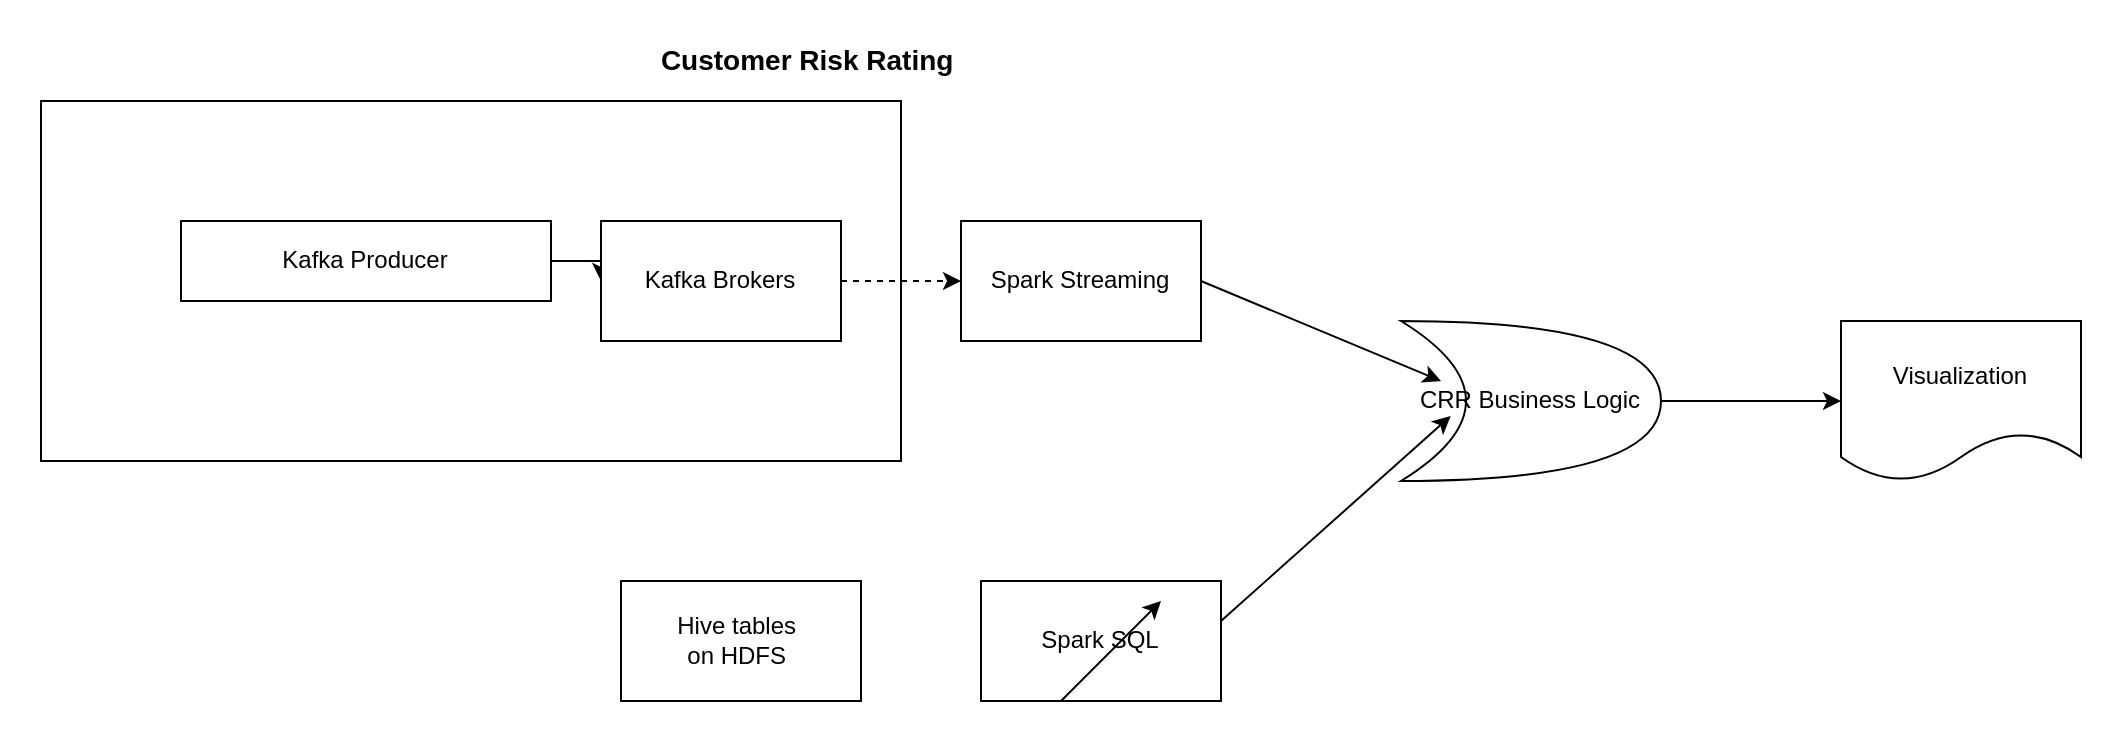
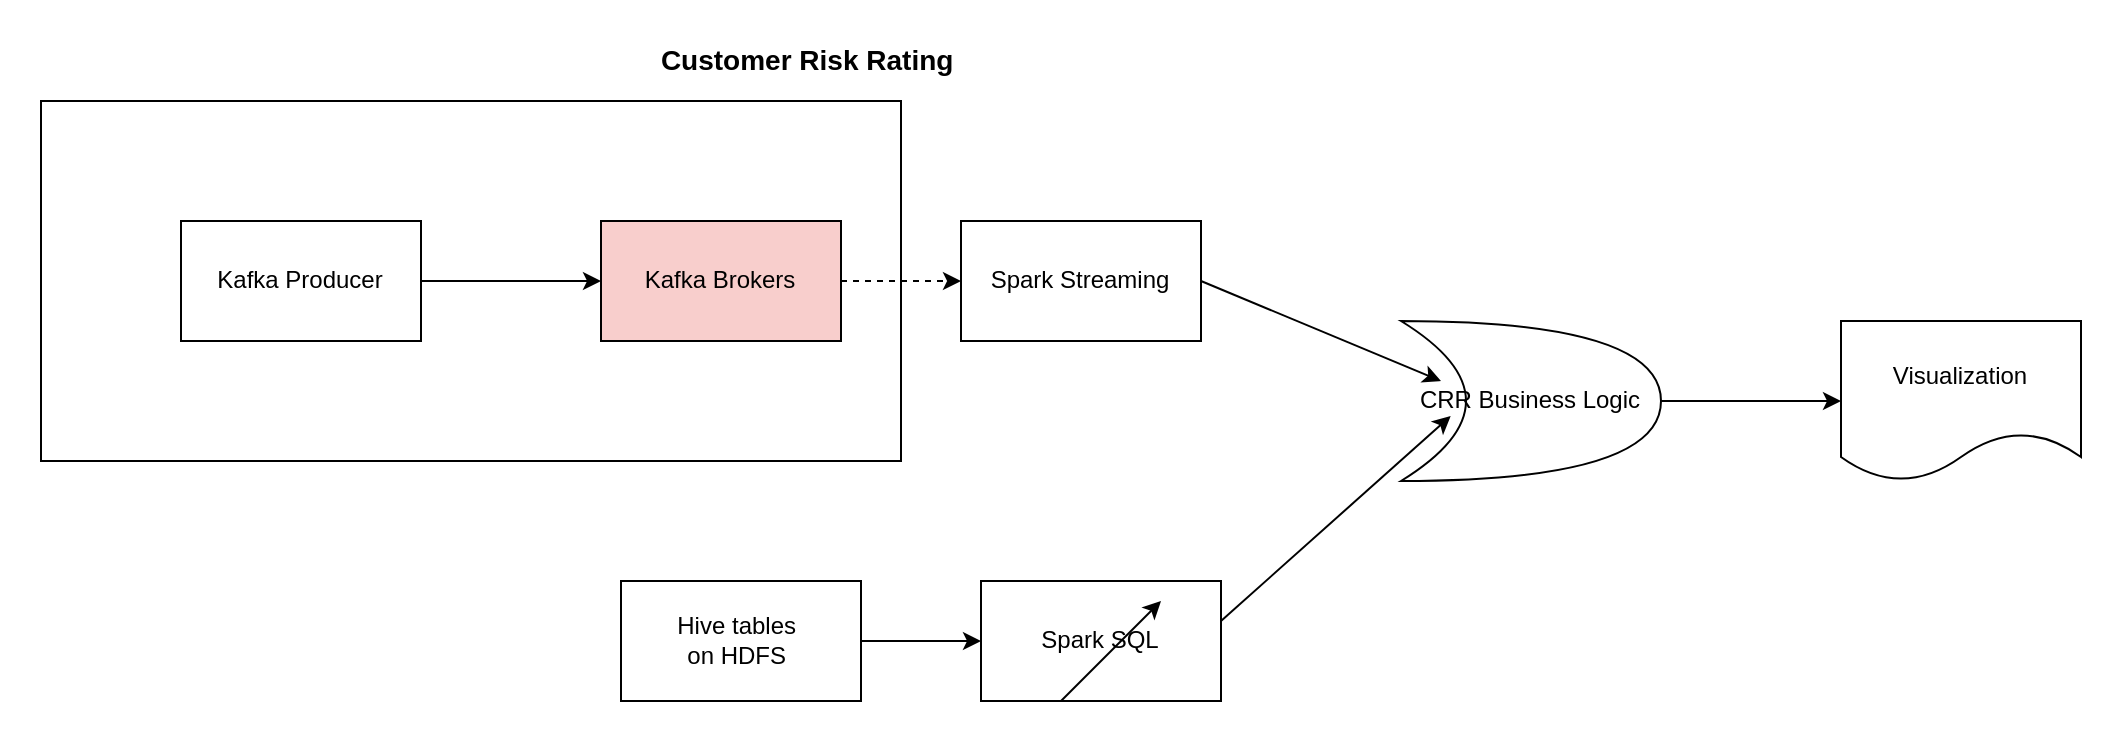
  <mxCell id="0" />
  <mxCell id="1" parent="0" />
  <mxCell id="2" value="" style="rounded=0;whiteSpace=wrap;html=1;" vertex="1" parent="1"><mxGeometry x="20" y="50" width="430" height="180" as="geometry" /></mxCell>
  <mxCell id="3" style="edgeStyle=orthogonalEdgeStyle;rounded=0;orthogonalLoop=1;jettySize=auto;html=1;exitX=1;exitY=0.5;exitDx=0;exitDy=0;entryX=0;entryY=0.5;entryDx=0;entryDy=0;" edge="1" parent="1" source="4" target="7"><mxGeometry relative="1" as="geometry" /></mxCell>
- <mxCell id="4" value="Kafka Producer" style="rounded=0;whiteSpace=wrap;html=1;" parent="1" vertex="1"><mxGeometry x="90" y="110" width="185" height="40" as="geometry" /></mxCell>
+ <mxCell id="4" value="Kafka Producer" style="rounded=0;whiteSpace=wrap;html=1;" parent="1" vertex="1"><mxGeometry x="90" y="110" width="120" height="60" as="geometry" /></mxCell>
  <mxCell id="5" value="&lt;b&gt;&lt;font style=&quot;font-size: 14px&quot;&gt;Customer Risk Rating&amp;nbsp;&lt;/font&gt;&lt;/b&gt;" style="text;html=1;align=center;verticalAlign=middle;resizable=0;points=[];autosize=1;" vertex="1" parent="1"><mxGeometry x="320" y="20" width="170" height="20" as="geometry" /></mxCell>
  <mxCell id="6" style="edgeStyle=orthogonalEdgeStyle;rounded=0;orthogonalLoop=1;jettySize=auto;html=1;exitX=1;exitY=0.5;exitDx=0;exitDy=0;entryX=0;entryY=0.5;entryDx=0;entryDy=0;dashed=1;" edge="1" parent="1" source="7" target="8"><mxGeometry relative="1" as="geometry" /></mxCell>
- <mxCell id="7" value="Kafka Brokers" style="rounded=0;whiteSpace=wrap;html=1;" vertex="1" parent="1"><mxGeometry x="300" y="110" width="120" height="60" as="geometry" /></mxCell>
+ <mxCell id="7" value="Kafka Brokers" style="rounded=0;whiteSpace=wrap;html=1;fillColor=#f8cecc;" vertex="1" parent="1"><mxGeometry x="300" y="110" width="120" height="60" as="geometry" /></mxCell>
  <mxCell id="8" value="Spark Streaming" style="rounded=0;whiteSpace=wrap;html=1;" vertex="1" parent="1"><mxGeometry x="480" y="110" width="120" height="60" as="geometry" /></mxCell>
+ <mxCell id="9" style="edgeStyle=orthogonalEdgeStyle;rounded=0;orthogonalLoop=1;jettySize=auto;html=1;exitX=1;exitY=0.5;exitDx=0;exitDy=0;entryX=0;entryY=0.5;entryDx=0;entryDy=0;" edge="1" parent="1" source="10" target="16"><mxGeometry relative="1" as="geometry" /></mxCell>
  <mxCell id="10" value="Hive tables&amp;nbsp;&lt;br&gt;on HDFS&amp;nbsp;" style="rounded=0;whiteSpace=wrap;html=1;" vertex="1" parent="1"><mxGeometry x="310" y="290" width="120" height="60" as="geometry" /></mxCell>
  <mxCell id="11" value="" style="endArrow=classic;html=1;exitX=1;exitY=0.5;exitDx=0;exitDy=0;" edge="1" parent="1" source="8"><mxGeometry width="50" height="50" relative="1" as="geometry"><mxPoint x="650" y="190" as="sourcePoint" /><mxPoint x="720" y="190" as="targetPoint" /></mxGeometry></mxCell>
  <mxCell id="12" style="edgeStyle=orthogonalEdgeStyle;rounded=0;orthogonalLoop=1;jettySize=auto;html=1;exitX=1;exitY=0.5;exitDx=0;exitDy=0;exitPerimeter=0;" edge="1" parent="1" source="13" target="15"><mxGeometry relative="1" as="geometry" /></mxCell>
  <mxCell id="13" value="CRR Business Logic" style="shape=xor;whiteSpace=wrap;html=1;" vertex="1" parent="1"><mxGeometry x="700" y="160" width="130" height="80" as="geometry" /></mxCell>
  <mxCell id="14" value="" style="endArrow=classic;html=1;entryX=0.191;entryY=0.594;entryDx=0;entryDy=0;entryPerimeter=0;" edge="1" parent="1" target="13"><mxGeometry width="50" height="50" relative="1" as="geometry"><mxPoint x="610" y="310" as="sourcePoint" /><mxPoint x="660" y="260" as="targetPoint" /></mxGeometry></mxCell>
  <mxCell id="15" value="Visualization" style="shape=document;whiteSpace=wrap;html=1;boundedLbl=1;" vertex="1" parent="1"><mxGeometry x="920" y="160" width="120" height="80" as="geometry" /></mxCell>
  <mxCell id="16" value="Spark SQL" style="rounded=0;whiteSpace=wrap;html=1;" vertex="1" parent="1"><mxGeometry x="490" y="290" width="120" height="60" as="geometry" /></mxCell>
  <mxCell id="17" value="" style="endArrow=classic;html=1;" edge="1" parent="1"><mxGeometry width="50" height="50" relative="1" as="geometry"><mxPoint x="530" y="350" as="sourcePoint" /><mxPoint x="580" y="300" as="targetPoint" /></mxGeometry></mxCell>
